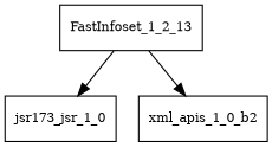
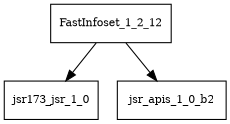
  digraph {
    fontname="DejaVu Serif"
    node [fontname="DejaVu Serif" fontsize=10.0 shape=box]
    edge [fontname="DejaVu Serif"]
    n1 [label=jsr173_jsr_1_0]
-   FastInfoset_1_2_12 [label=FastInfoset_1_2_13]
-   xml_apis_1_0_b2
+   FastInfoset_1_2_12
+   xml_apis_1_0_b2 [label=jsr_apis_1_0_b2]
    FastInfoset_1_2_12 -> n1
    FastInfoset_1_2_12 -> xml_apis_1_0_b2
  }
